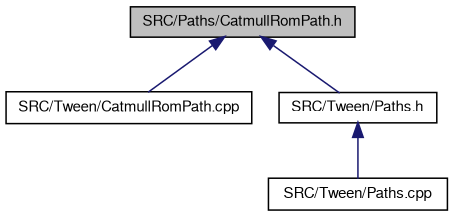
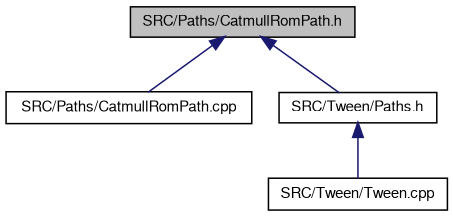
  digraph {
    node [color=black fontname=FreeSans fontsize=10 shape=record]
    edge [color=midnightblue dir=back fontname=FreeSans fontsize=10 labelfontname=FreeSans labelfontsize=10 style=solid]
    n1 [fillcolor=grey75 fontcolor=black height=0.2 label="SRC/Paths/CatmullRomPath.h" style=filled width=0.4]
-   n2 [height=0.2 label="SRC/Tween/CatmullRomPath.cpp" width=0.4]
+   n2 [height=0.2 label="SRC/Paths/CatmullRomPath.cpp" width=0.4]
    n3 [height=0.2 label="SRC/Tween/Paths.h" width=0.4]
-   n4 [height=0.2 label="SRC/Tween/Paths.cpp" width=0.4]
+   n4 [height=0.2 label="SRC/Tween/Tween.cpp" width=0.4]
    n1 -> n2
    n1 -> n3
    n3 -> n4
  }
